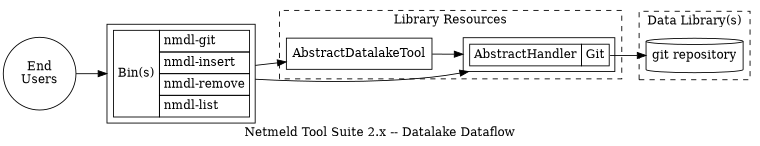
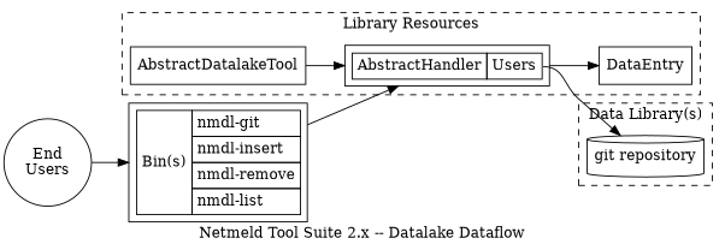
  digraph {
    compound=true
    concentrate=true
    label="Netmeld Tool Suite 2.x -- Datalake Dataflow"
    newrank=true
    nodespace=0.5
    rankdir=LR
    ranksep=0.5
    splines=spline
    node [margin=0.1 shape=rectangle]
+   n1 [label=DataEntry]
    n2 [label=AbstractDatalakeTool]
-   n3 [label=<       <table border="0" cellborder="1" cellspacing="0" cellpadding="4">         <tr><td rowspan="2">AbstractHandler</td></tr>         <tr><td align="left" port="git">Git</td></tr>       </table>>]
+   n3 [label=<       <table border="0" cellborder="1" cellspacing="0" cellpadding="4">         <tr><td rowspan="2">AbstractHandler</td></tr>         <tr><td align="left" port="git">Users</td></tr>       </table>>]
    n4 [label="git repository" shape=cylinder]
    n5 [label="End\nUsers" shape=circle margin=""]
    n6 [label=<     <table border="0" cellborder="1" cellspacing="0" cellpadding="4">       <tr><td rowspan="5">Bin(s)</td></tr>       <tr><td align="left">nmdl-git</td></tr>       <tr><td align="left">nmdl-insert</td></tr>       <tr><td align="left">nmdl-remove</td></tr>       <tr><td align="left">nmdl-list</td></tr>     </table>>]
    subgraph cluster_1 {
      label="Library Resources"
      style=dashed
+     n1
      n2
      n3
    }
    subgraph cluster_2 {
      label="Data Library(s)"
      style=dashed
      n4
    }
    n2 -> n3
+   n3 -> n1
    n3 -> n4 [tailport=git]
    n5 -> n6
-   n6 -> n2
    n6 -> n3
  }
